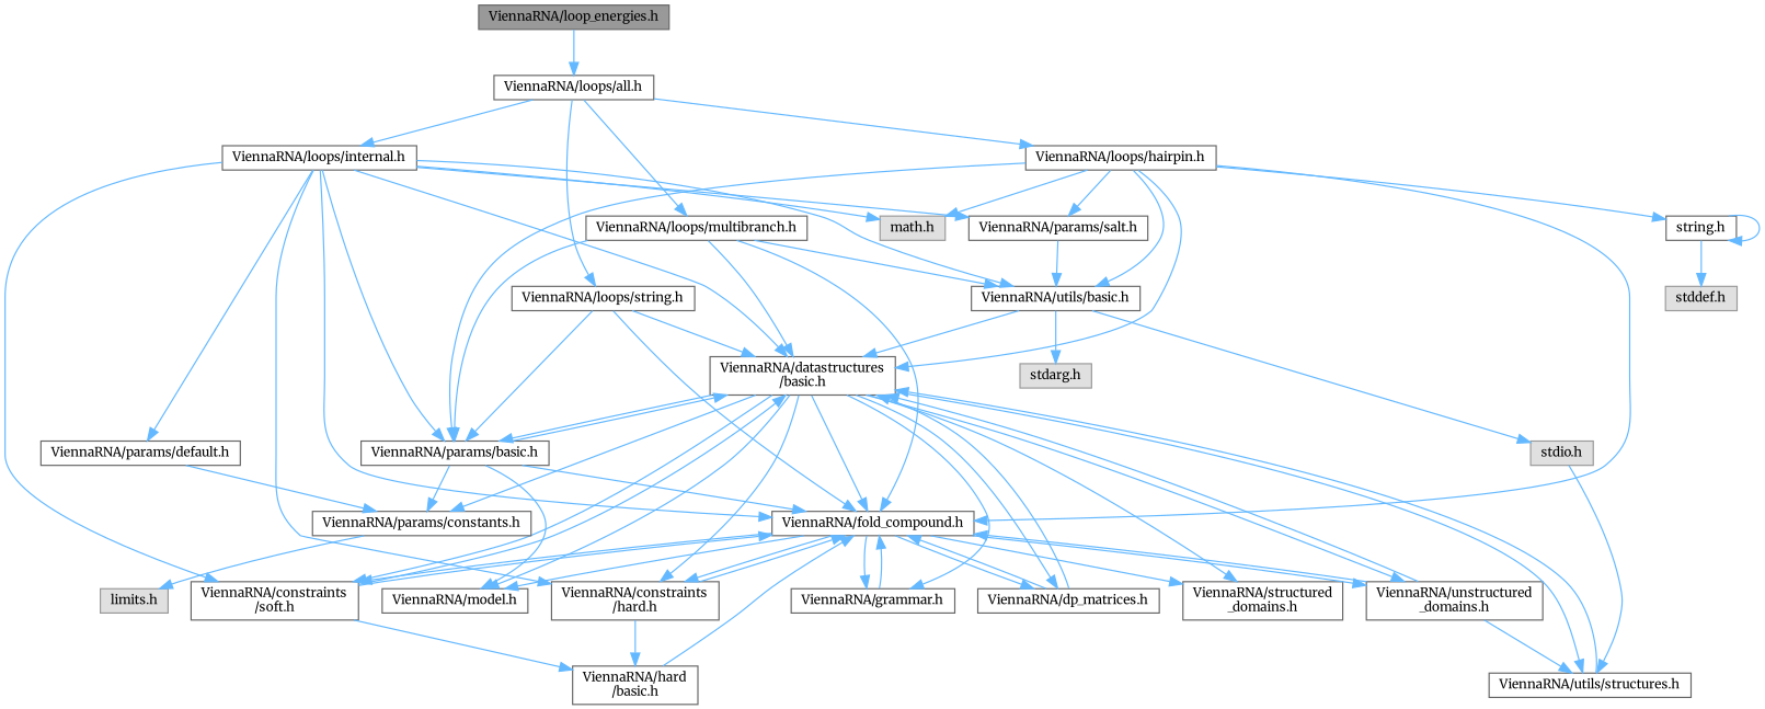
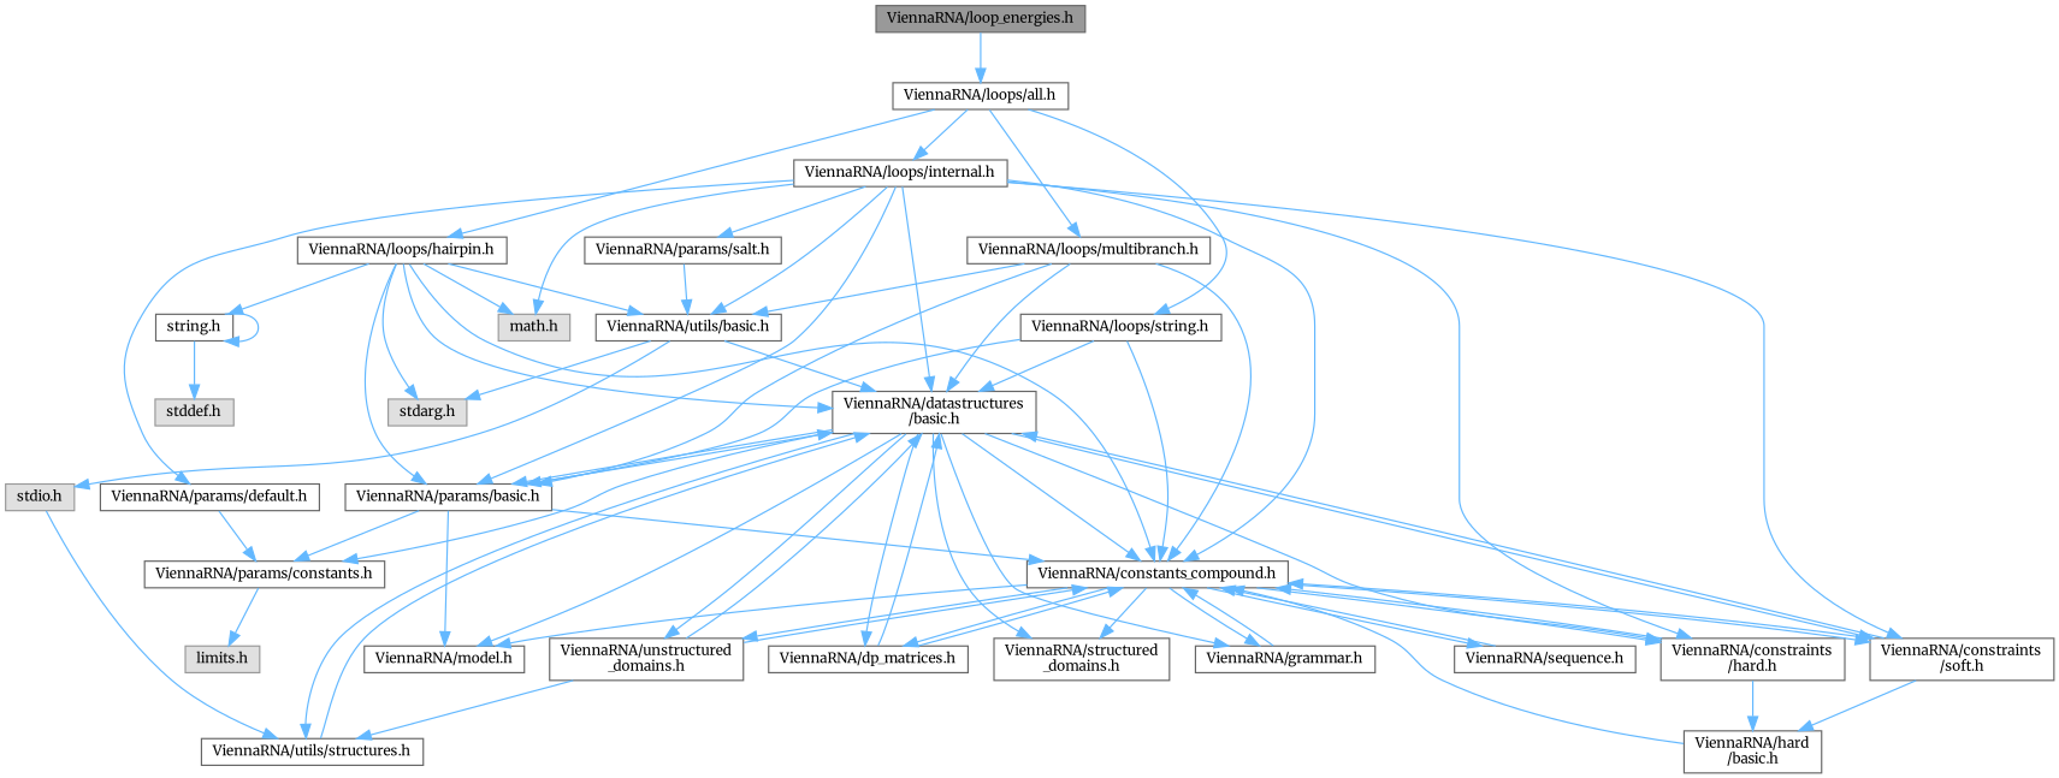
  digraph {
    fontname=Merriweather
    node [color=grey40 fillcolor=white fontname=Merriweather fontsize=10 shape=box style=filled]
    edge [color=steelblue1 fontname=Merriweather fontsize=10 labelfontname=Helvetica labelfontsize=10 style=solid]
    n1 [color=gray40 fillcolor=grey60 fontcolor=black height=0.2 label="ViennaRNA/loop_energies.h" width=0.4]
    n2 [height=0.2 label="ViennaRNA/loops/all.h" width=0.4]
    n3 [height=0.2 label="ViennaRNA/loops/string.h" width=0.4]
    n4 [height=0.2 label="ViennaRNA/loops/hairpin.h" width=0.4]
    n5 [height=0.2 label="ViennaRNA/loops/internal.h" width=0.4]
    n6 [height=0.2 label="ViennaRNA/loops/multibranch.h" width=0.4]
    n7 [height=0.2 label="ViennaRNA/datastructures\l/basic.h" width=0.4]
-   n8 [height=0.2 label="ViennaRNA/fold_compound.h" width=0.4]
+   n8 [height=0.2 label="ViennaRNA/constants_compound.h" width=0.4]
    n9 [height=0.2 label="ViennaRNA/params/basic.h" width=0.4]
    n10 [color=grey60 fillcolor="#E0E0E0" height=0.2 label="math.h" width=0.4]
    n11 [height=0.2 label="string.h" width=0.4]
    n12 [height=0.2 label="ViennaRNA/utils/basic.h" width=0.4]
    n13 [height=0.2 label="ViennaRNA/params/salt.h" width=0.4]
    n14 [height=0.2 label="ViennaRNA/constraints\l/hard.h" width=0.4]
    n15 [height=0.2 label="ViennaRNA/constraints\l/soft.h" width=0.4]
    n16 [height=0.2 label="ViennaRNA/params/default.h" width=0.4]
    n17 [height=0.2 label="ViennaRNA/params/constants.h" width=0.4]
    n18 [height=0.2 label="ViennaRNA/model.h" width=0.4]
    n19 [height=0.2 label="ViennaRNA/dp_matrices.h" width=0.4]
    n20 [height=0.2 label="ViennaRNA/grammar.h" width=0.4]
    n21 [height=0.2 label="ViennaRNA/structured\l_domains.h" width=0.4]
    n22 [height=0.2 label="ViennaRNA/unstructured\l_domains.h" width=0.4]
    n23 [height=0.2 label="ViennaRNA/utils/structures.h" width=0.4]
+   n24 [height=0.2 label="ViennaRNA/sequence.h" width=0.4]
    n25 [color=grey60 fillcolor="#E0E0E0" height=0.2 label="limits.h" width=0.4]
    n26 [height=0.2 label="ViennaRNA/hard\l/basic.h" width=0.4]
    n27 [color=grey60 fillcolor="#E0E0E0" height=0.2 label="stdio.h" width=0.4]
    n28 [color=grey60 fillcolor="#E0E0E0" height=0.2 label="stddef.h" width=0.4]
    n29 [color=grey60 fillcolor="#E0E0E0" height=0.2 label="stdarg.h" width=0.4]
    n1 -> n2
    n2 -> n3
    n2 -> n4
    n2 -> n5
    n2 -> n6
    n3 -> n7
    n3 -> n8
    n3 -> n9
    n4 -> n7
    n4 -> n8
    n4 -> n9
    n4 -> n10
    n4 -> n11
    n4 -> n12
-   n4 -> n13
+   n4 -> n29
    n5 -> n7
    n5 -> n8
    n5 -> n9
    n5 -> n10
    n5 -> n12
    n5 -> n13
    n5 -> n14
    n5 -> n15
    n5 -> n16
    n6 -> n7
    n6 -> n8
    n6 -> n9
    n6 -> n12
    n7 -> n8
    n7 -> n9
    n7 -> n14
    n7 -> n15
    n7 -> n17
    n7 -> n18
    n7 -> n19
    n7 -> n20
    n7 -> n21
    n7 -> n22
    n7 -> n23
    n8 -> n14
    n8 -> n15
    n8 -> n18
    n8 -> n19
    n8 -> n20
    n8 -> n21
    n8 -> n22
+   n8 -> n24
    n9 -> n7
    n9 -> n8
    n9 -> n17
    n9 -> n18
    n11 -> n11
    n11 -> n28
    n12 -> n7
    n12 -> n27
    n12 -> n29
    n13 -> n12
    n14 -> n8
    n14 -> n26
    n15 -> n7
    n15 -> n8
    n15 -> n26
    n16 -> n17
    n17 -> n25
    n19 -> n7
    n19 -> n8
    n20 -> n8
    n22 -> n7
    n22 -> n8
    n22 -> n23
    n23 -> n7
+   n24 -> n8
    n26 -> n8
    n27 -> n23
  }
